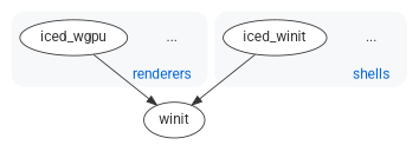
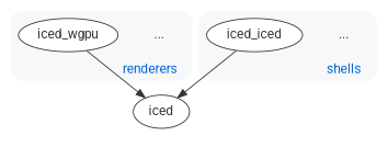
  digraph {
    fontname=Roboto
    newrank=true
    node [color="#333333" fillcolor=white fontcolor="#333333" fontname=Roboto style=filled]
    edge [color="#333333"]
    n1 [label="..." shape=none style=solid]
    iced_wgpu
    n3 [label="..." shape=none style=solid]
-   iced_winit
-   iced [label=winit]
+   iced_winit [label=iced_iced]
+   iced
    subgraph sub_1 {
      rank=same
      n1
      iced_wgpu
      n3
      iced_winit
    }
    subgraph cluster_2 {
      bgcolor="#f6f8fa"
      color="#f6f8fa"
      fontcolor="#0366d6"
      label="renderers  "
      labeljust=r
      labelloc=b
      style=rounded
      n1
      iced_wgpu
    }
    subgraph cluster_3 {
      style=invis
      iced
    }
    subgraph cluster_4 {
      bgcolor="#f6f8fa"
      color="#f6f8fa"
      fontcolor="#0366d6"
      label="shells  "
      labeljust=r
      labelloc=b
      style=rounded
      n3
      iced_winit
    }
    iced_wgpu -> iced
    iced_winit -> iced
  }
